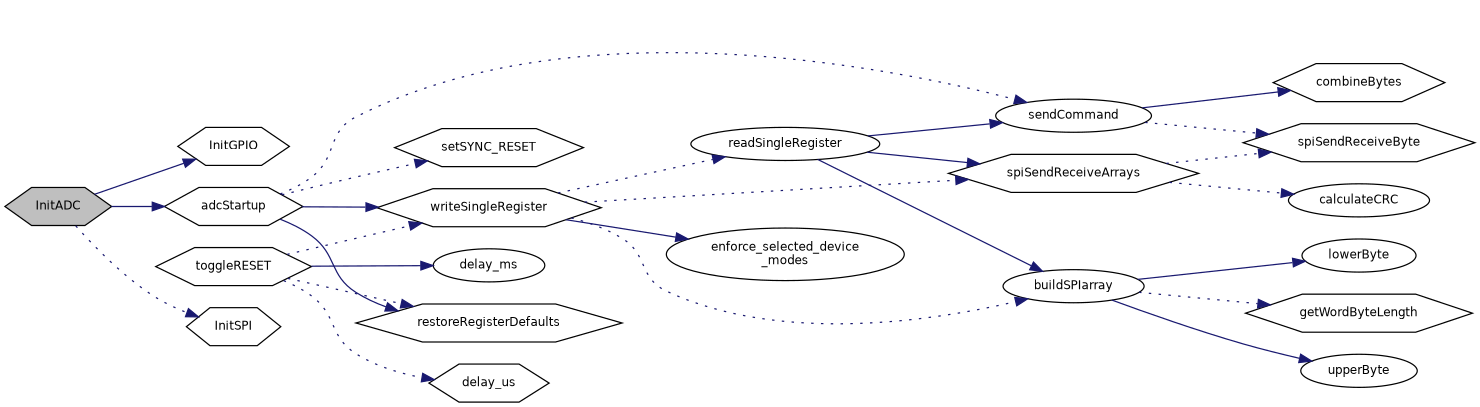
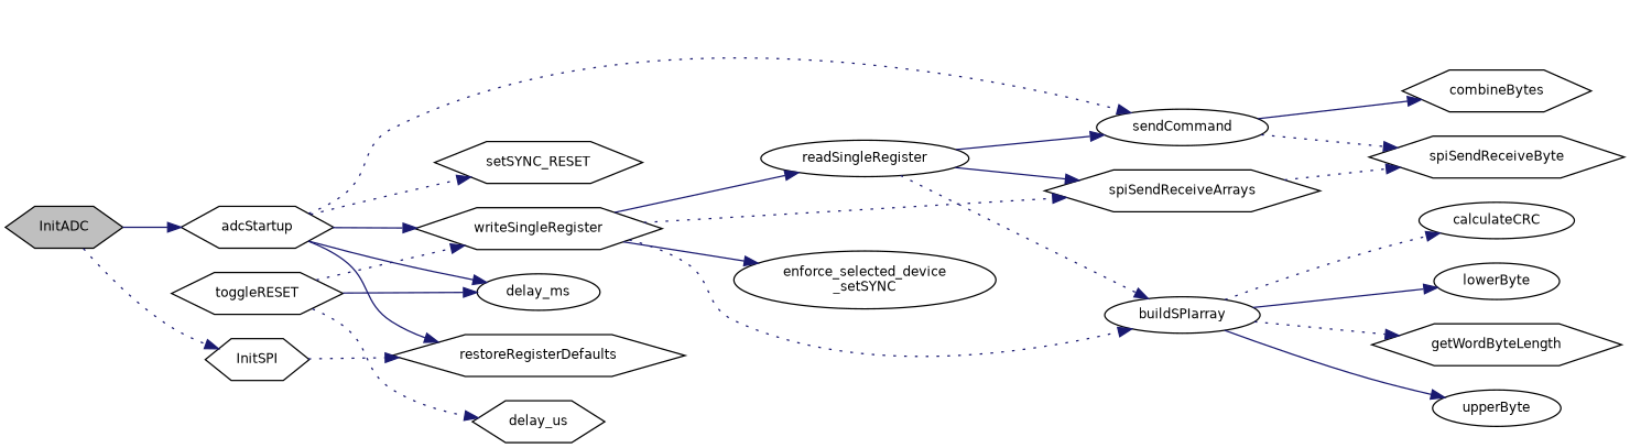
  digraph {
    rankdir=LR
    node [color=black fillcolor=white fontname=Helvetica fontsize=10 shape=hexagon style=filled]
    edge [color=midnightblue fontname=Helvetica fontsize=10 labelfontname=Helvetica labelfontsize=10 style=solid]
    n1 [fillcolor=grey75 fontcolor=black height=0.2 label=InitADC width=0.4]
-   n2 [height=0.2 label=InitGPIO width=0.4]
    n3 [height=0.2 label=InitSPI width=0.4]
    n4 [height=0.2 label=adcStartup width=0.4]
    n5 [height=0.2 label=delay_ms shape=ellipse width=0.4]
    n6 [height=0.2 label=setSYNC_RESET width=0.4]
    n7 [height=0.2 label=restoreRegisterDefaults width=0.4]
    n8 [height=0.2 label=writeSingleRegister width=0.4]
    n9 [height=0.2 label=sendCommand shape=ellipse width=0.4]
    n10 [height=0.2 label=toggleRESET width=0.4]
    n11 [height=0.2 label=delay_us width=0.4]
-   n12 [height=0.2 label="enforce_selected_device\l_modes" shape=ellipse width=0.4]
+   n12 [height=0.2 label="enforce_selected_device\l_setSYNC" shape=ellipse width=0.4]
    n13 [height=0.2 label=buildSPIarray shape=ellipse width=0.4]
    n14 [height=0.2 label=spiSendReceiveArrays width=0.4]
    n15 [height=0.2 label=readSingleRegister shape=ellipse width=0.4]
    n16 [height=0.2 label=spiSendReceiveByte width=0.4]
    n17 [height=0.2 label=combineBytes width=0.4]
    n18 [height=0.2 label=getWordByteLength width=0.4]
    n19 [height=0.2 label=upperByte shape=ellipse width=0.4]
    n20 [height=0.2 label=lowerByte shape=ellipse width=0.4]
    n21 [height=0.2 label=calculateCRC shape=ellipse width=0.4]
-   n1 -> n2
    n1 -> n3 [style=dotted]
    n1 -> n4
+   n4 -> n5
    n4 -> n6 [style=dotted]
    n4 -> n7
    n4 -> n8
    n4 -> n9 [style=dotted]
    n8 -> n12
    n8 -> n13 [style=dotted]
    n8 -> n14 [style=dotted]
-   n8 -> n15 [style=dotted]
+   n8 -> n15
    n9 -> n16 [style=dotted]
    n9 -> n17
    n10 -> n5
-   n10 -> n7 [style=dotted]
+   n3 -> n7 [style=dotted]
    n10 -> n8 [style=dotted]
    n10 -> n11 [style=dotted]
    n13 -> n18 [style=dotted]
    n13 -> n19
    n13 -> n20
-   n14 -> n21 [style=dotted]
+   n13 -> n21 [style=dotted]
    n14 -> n16 [style=dotted]
    n15 -> n9
-   n15 -> n13
+   n15 -> n13 [style=dotted]
    n15 -> n14
  }
